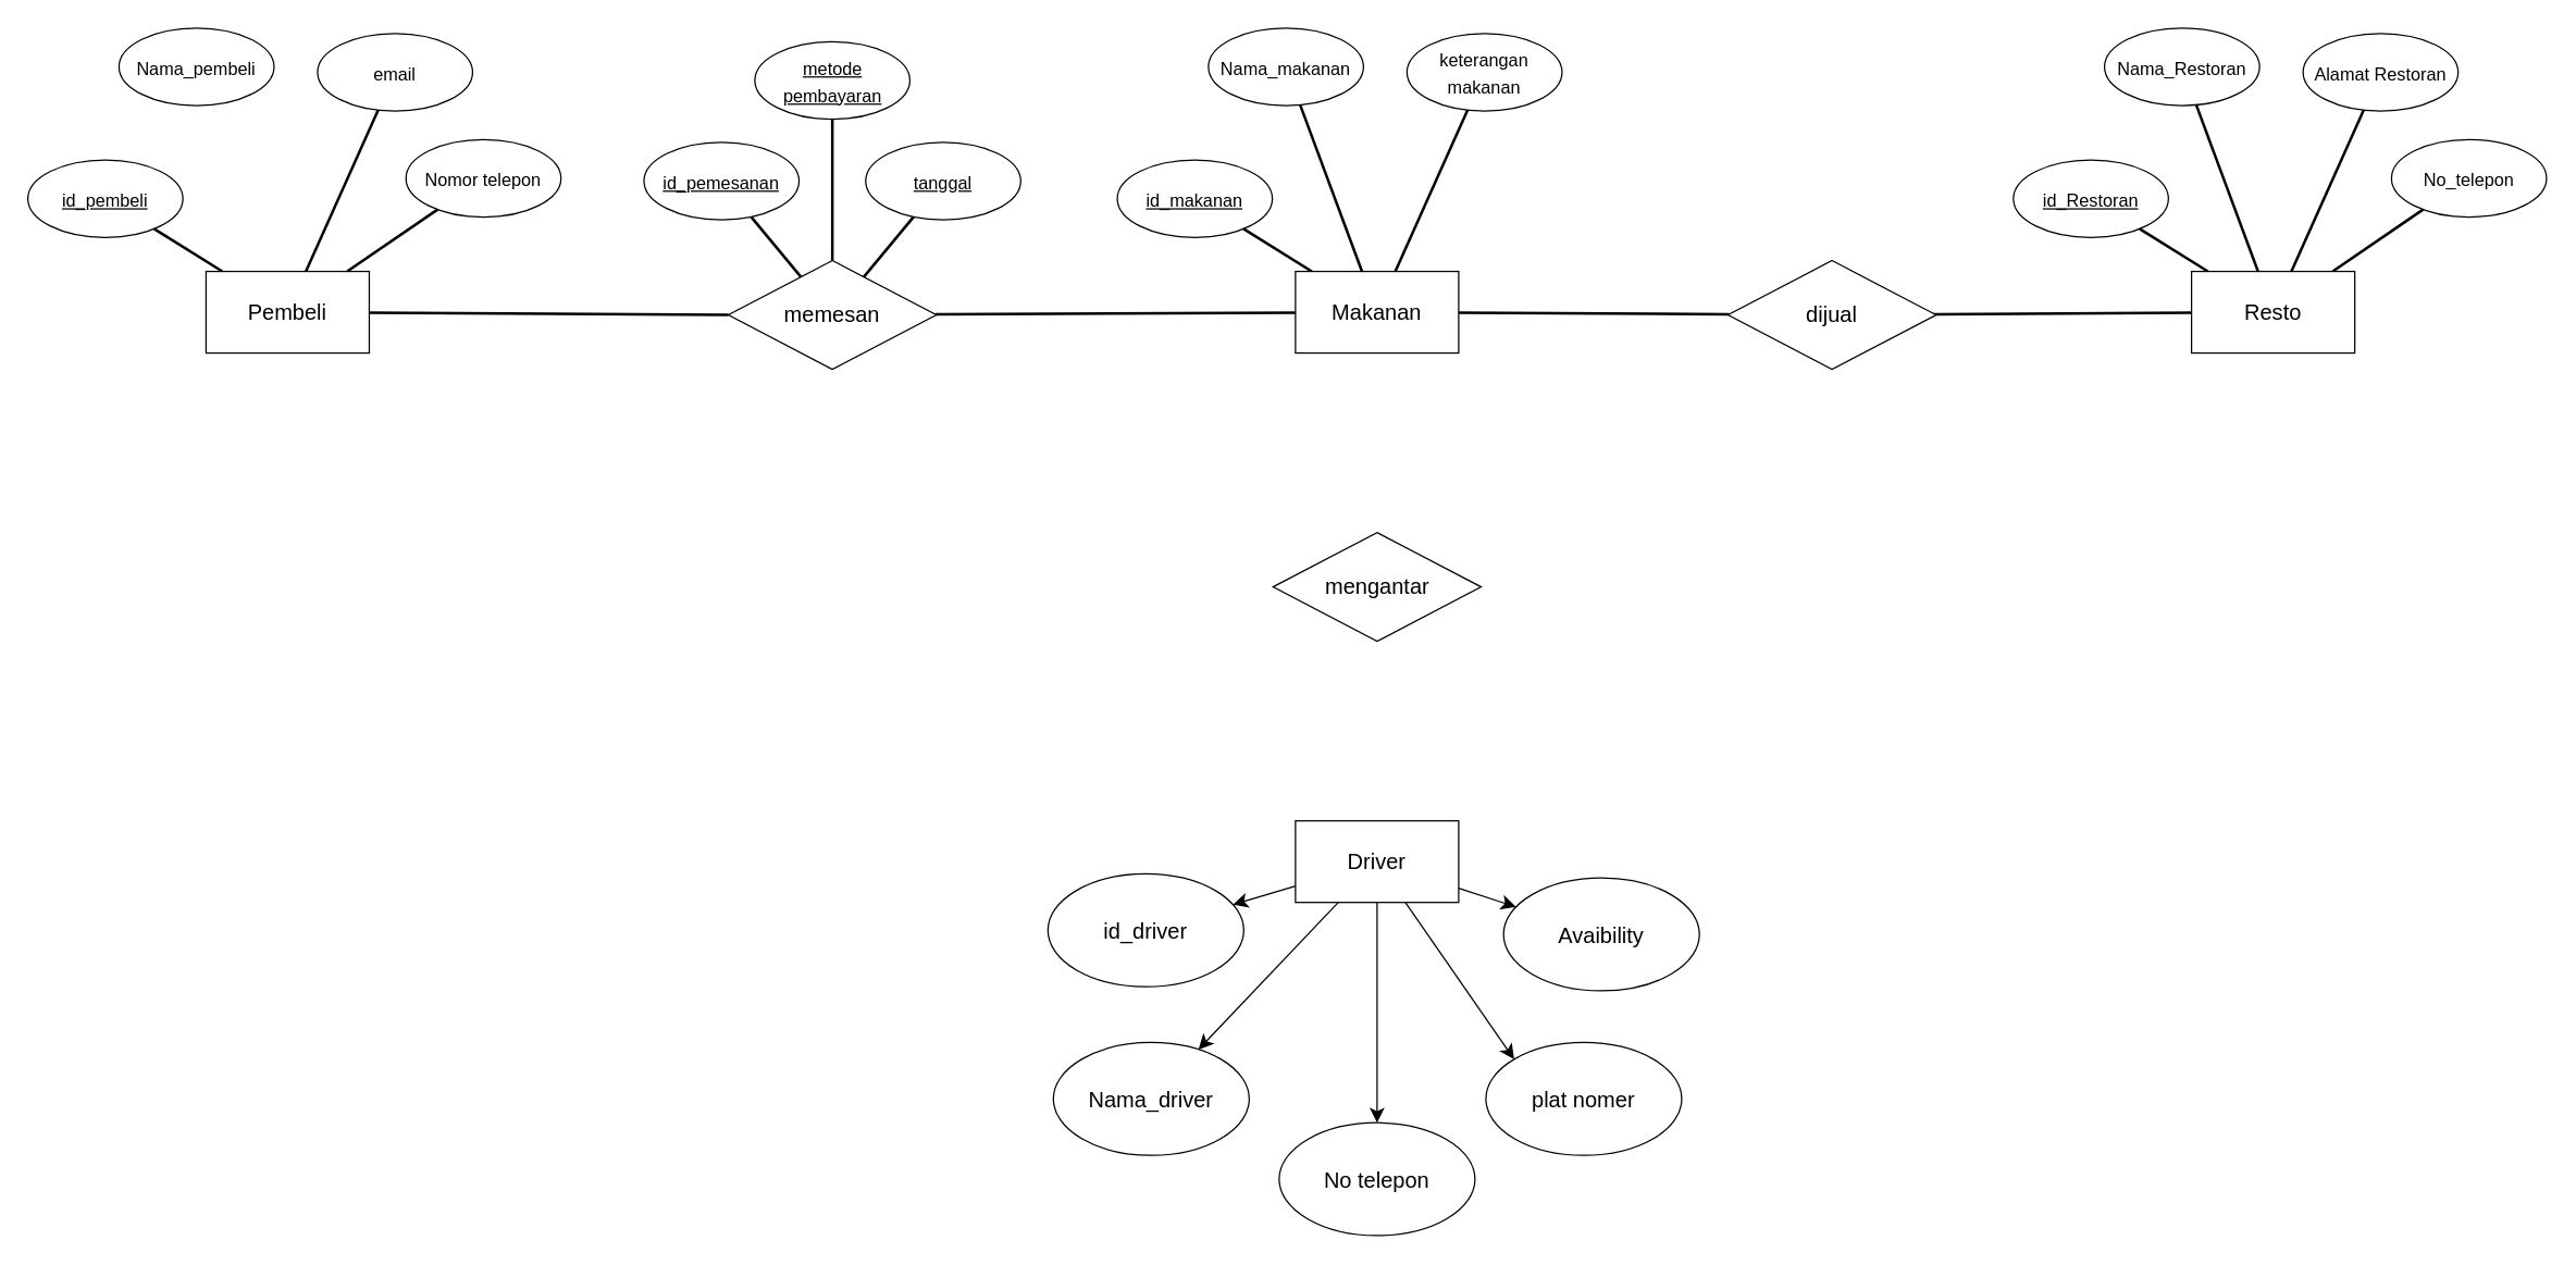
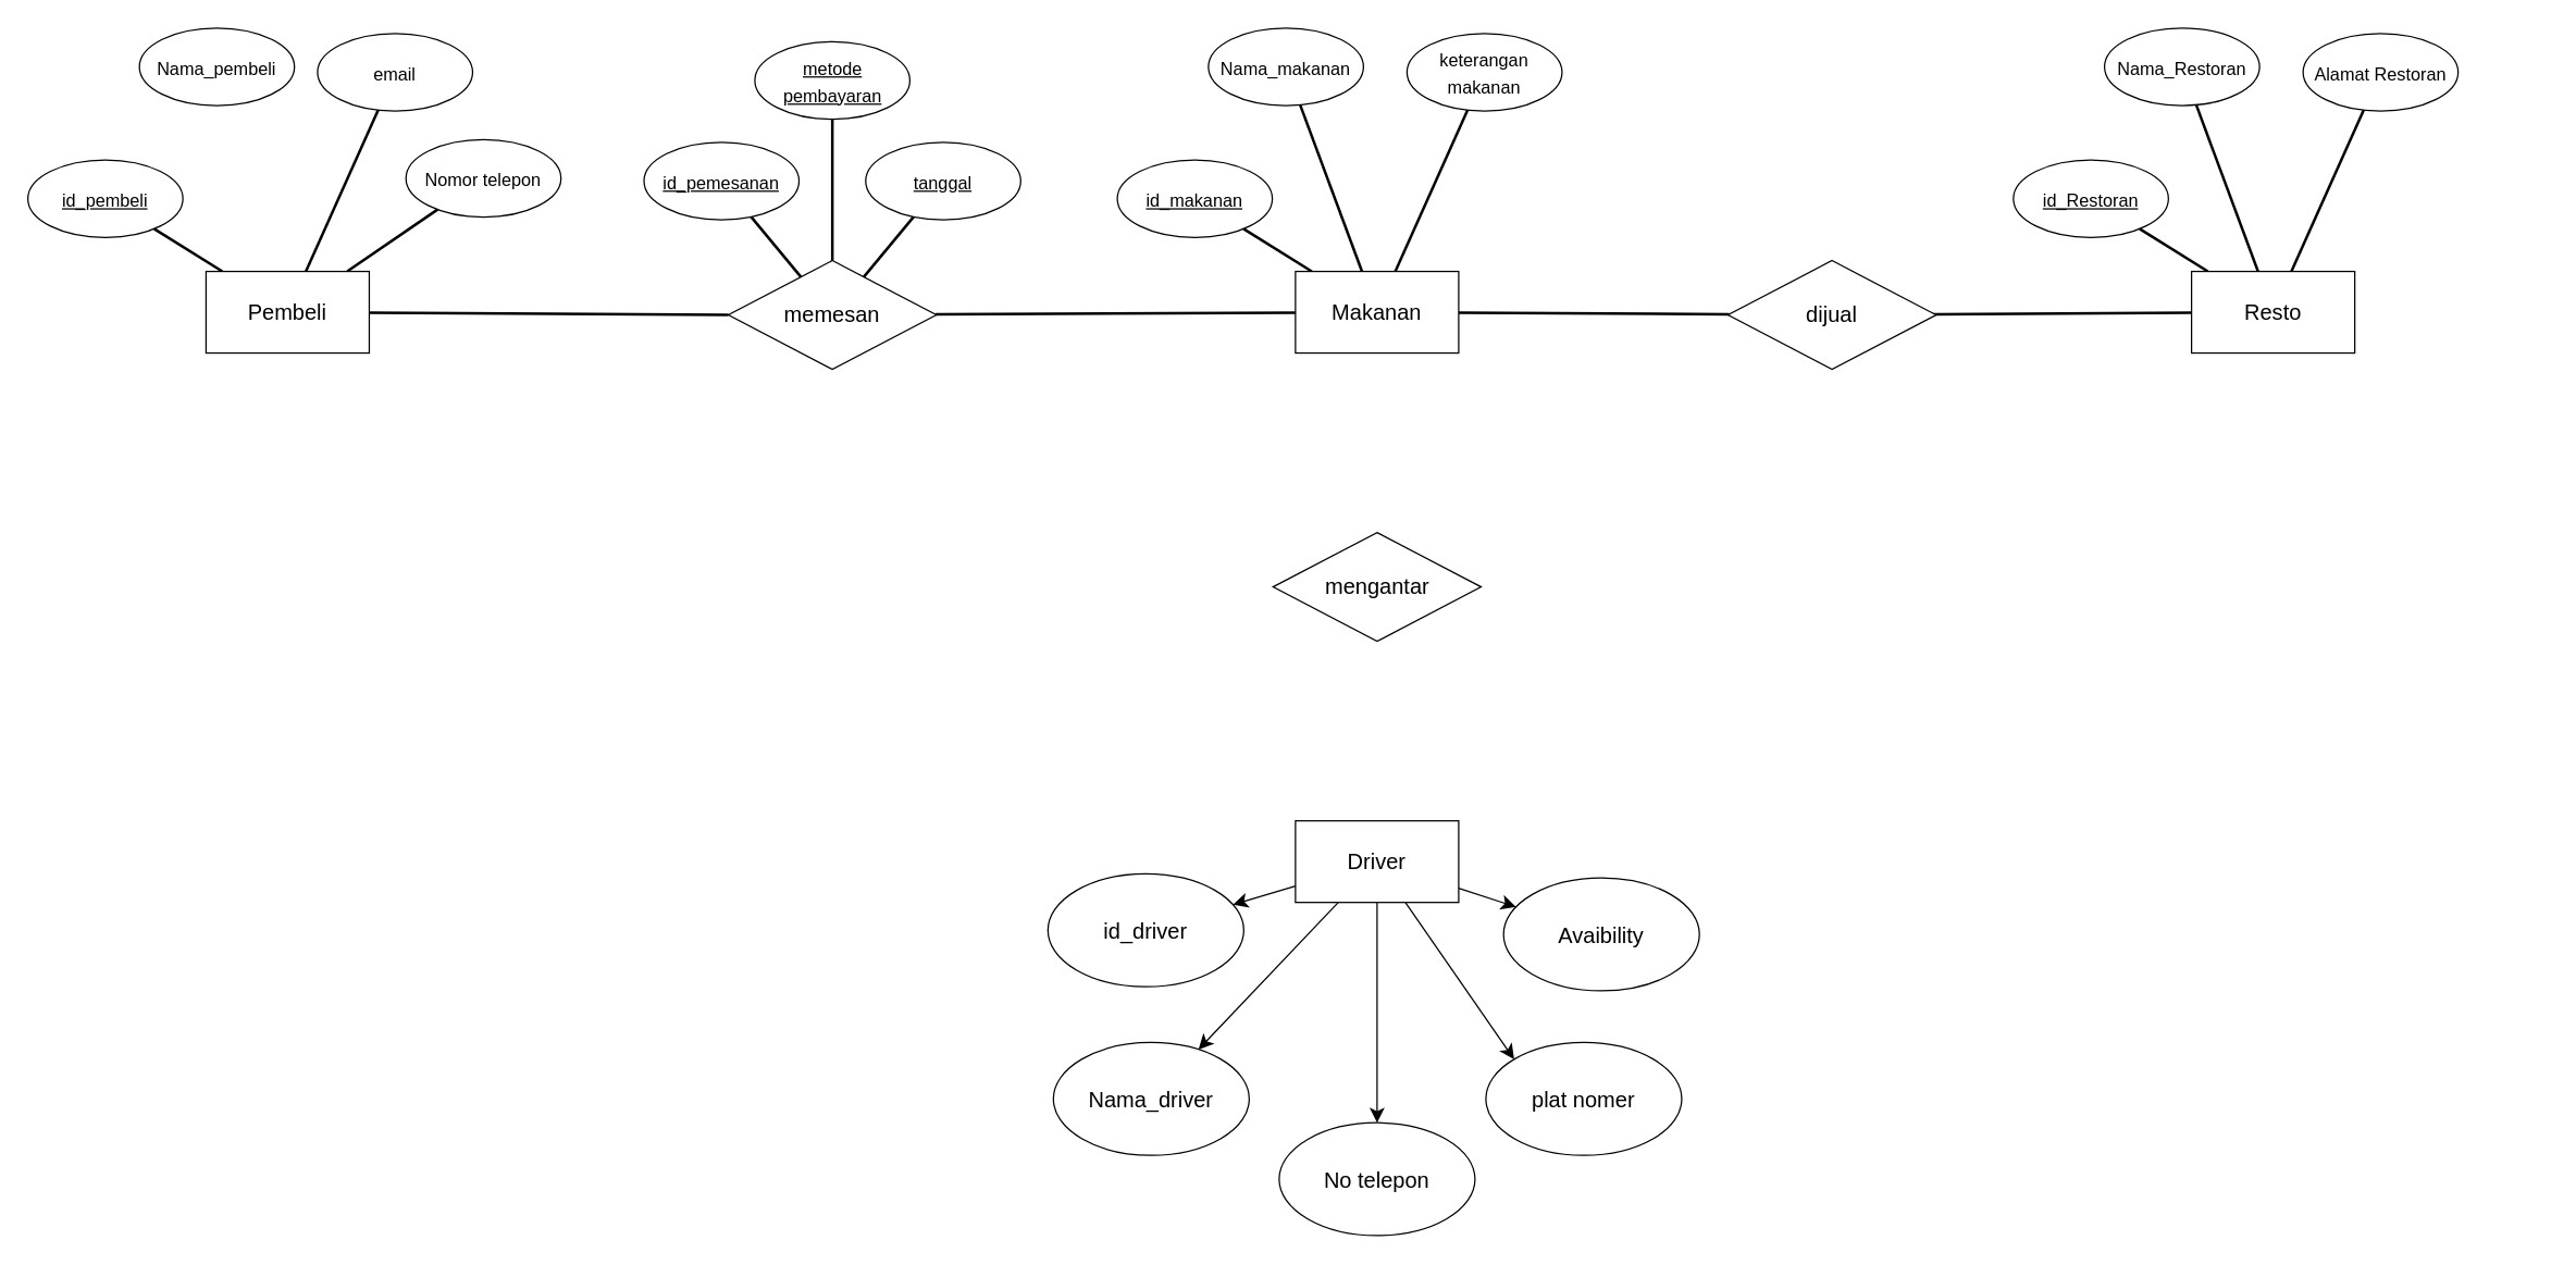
  <mxCell id="0" />
  <mxCell id="1" parent="0" />
  <mxCell id="2" style="edgeStyle=none;curved=1;rounded=0;orthogonalLoop=1;jettySize=auto;html=1;fontSize=12;endArrow=none;endFill=0;strokeWidth=2;" edge="1" parent="1" source="6" target="8"><mxGeometry relative="1" as="geometry" /></mxCell>
  <mxCell id="3" style="edgeStyle=none;curved=1;rounded=0;orthogonalLoop=1;jettySize=auto;html=1;fontSize=12;startSize=8;endSize=8;endArrow=none;endFill=0;strokeWidth=2;" edge="1" parent="1" source="6" target="10"><mxGeometry relative="1" as="geometry" /></mxCell>
  <mxCell id="4" style="edgeStyle=none;curved=1;rounded=0;orthogonalLoop=1;jettySize=auto;html=1;fontSize=12;startSize=8;endSize=8;strokeWidth=2;endArrow=none;endFill=0;" edge="1" parent="1" source="6" target="9"><mxGeometry relative="1" as="geometry" /></mxCell>
  <mxCell id="5" style="edgeStyle=none;curved=1;rounded=0;orthogonalLoop=1;jettySize=auto;html=1;entryX=0;entryY=0.5;entryDx=0;entryDy=0;fontSize=12;startSize=8;endSize=8;endArrow=none;endFill=0;strokeWidth=2;" edge="1" parent="1" source="6" target="23"><mxGeometry relative="1" as="geometry" /></mxCell>
  <mxCell id="6" value="Pembeli" style="rounded=0;whiteSpace=wrap;html=1;fontSize=16;" vertex="1" parent="1"><mxGeometry x="151" y="199" width="120" height="60" as="geometry" /></mxCell>
- <mxCell id="7" value="&lt;font style=&quot;font-size: 13px;&quot;&gt;Nama_pembeli&lt;/font&gt;" style="ellipse;whiteSpace=wrap;html=1;fontSize=16;" vertex="1" parent="1"><mxGeometry x="87" y="20" width="114" height="57" as="geometry" /></mxCell>
+ <mxCell id="7" value="&lt;font style=&quot;font-size: 13px;&quot;&gt;Nama_pembeli&lt;/font&gt;" style="ellipse;whiteSpace=wrap;html=1;fontSize=16;" vertex="1" parent="1"><mxGeometry x="102" y="20" width="114" height="57" as="geometry" /></mxCell>
  <mxCell id="8" value="&lt;font style=&quot;font-size: 13px;&quot;&gt;&lt;u&gt;id_pembeli&lt;/u&gt;&lt;/font&gt;" style="ellipse;whiteSpace=wrap;html=1;fontSize=16;" vertex="1" parent="1"><mxGeometry x="20" y="117" width="114" height="57" as="geometry" /></mxCell>
  <mxCell id="9" value="&lt;font style=&quot;font-size: 13px;&quot;&gt;Nomor telepon&lt;/font&gt;" style="ellipse;whiteSpace=wrap;html=1;fontSize=16;" vertex="1" parent="1"><mxGeometry x="298" y="102" width="114" height="57" as="geometry" /></mxCell>
  <mxCell id="10" value="&lt;font style=&quot;font-size: 13px;&quot;&gt;email&lt;/font&gt;" style="ellipse;whiteSpace=wrap;html=1;fontSize=16;" vertex="1" parent="1"><mxGeometry x="233" y="24" width="114" height="57" as="geometry" /></mxCell>
  <mxCell id="11" style="edgeStyle=none;curved=1;rounded=0;orthogonalLoop=1;jettySize=auto;html=1;fontSize=12;endArrow=none;endFill=0;strokeWidth=2;" edge="1" parent="1" source="15" target="17"><mxGeometry relative="1" as="geometry" /></mxCell>
  <mxCell id="12" style="edgeStyle=none;curved=1;rounded=0;orthogonalLoop=1;jettySize=auto;html=1;fontSize=12;startSize=8;endSize=8;strokeWidth=2;endArrow=none;endFill=0;" edge="1" parent="1" source="15" target="16"><mxGeometry relative="1" as="geometry" /></mxCell>
  <mxCell id="13" style="edgeStyle=none;curved=1;rounded=0;orthogonalLoop=1;jettySize=auto;html=1;fontSize=12;startSize=8;endSize=8;endArrow=none;endFill=0;strokeWidth=2;" edge="1" parent="1" source="15" target="18"><mxGeometry relative="1" as="geometry" /></mxCell>
  <mxCell id="14" style="edgeStyle=none;curved=1;rounded=0;orthogonalLoop=1;jettySize=auto;html=1;fontSize=12;startSize=8;endSize=8;endArrow=none;endFill=0;strokeWidth=2;" edge="1" parent="1" source="15" target="37"><mxGeometry relative="1" as="geometry" /></mxCell>
  <mxCell id="15" value="Makanan" style="rounded=0;whiteSpace=wrap;html=1;fontSize=16;" vertex="1" parent="1"><mxGeometry x="952" y="199" width="120" height="60" as="geometry" /></mxCell>
  <mxCell id="16" value="&lt;font style=&quot;font-size: 13px;&quot;&gt;Nama_makanan&lt;/font&gt;" style="ellipse;whiteSpace=wrap;html=1;fontSize=16;" vertex="1" parent="1"><mxGeometry x="888" y="20" width="114" height="57" as="geometry" /></mxCell>
  <mxCell id="17" value="&lt;font style=&quot;font-size: 13px;&quot;&gt;&lt;u&gt;id_makanan&lt;/u&gt;&lt;/font&gt;" style="ellipse;whiteSpace=wrap;html=1;fontSize=16;" vertex="1" parent="1"><mxGeometry x="821" y="117" width="114" height="57" as="geometry" /></mxCell>
  <mxCell id="18" value="&lt;font style=&quot;font-size: 13px;&quot;&gt;keterangan makanan&lt;/font&gt;" style="ellipse;whiteSpace=wrap;html=1;fontSize=16;" vertex="1" parent="1"><mxGeometry x="1034" y="24" width="114" height="57" as="geometry" /></mxCell>
  <mxCell id="19" style="edgeStyle=none;curved=1;rounded=0;orthogonalLoop=1;jettySize=auto;html=1;fontSize=12;startSize=8;endSize=8;strokeWidth=2;endArrow=none;endFill=0;" edge="1" parent="1" source="23" target="24"><mxGeometry relative="1" as="geometry" /></mxCell>
  <mxCell id="20" style="edgeStyle=none;curved=1;rounded=0;orthogonalLoop=1;jettySize=auto;html=1;fontSize=12;startSize=8;endSize=8;strokeWidth=2;endArrow=none;endFill=0;" edge="1" parent="1" source="23" target="26"><mxGeometry relative="1" as="geometry" /></mxCell>
  <mxCell id="21" style="edgeStyle=none;curved=1;rounded=0;orthogonalLoop=1;jettySize=auto;html=1;fontSize=12;startSize=8;endSize=8;strokeWidth=2;endArrow=none;endFill=0;" edge="1" parent="1" source="23" target="25"><mxGeometry relative="1" as="geometry" /></mxCell>
  <mxCell id="22" style="edgeStyle=none;curved=1;rounded=0;orthogonalLoop=1;jettySize=auto;html=1;fontSize=12;startSize=8;endSize=8;endArrow=none;endFill=0;strokeWidth=2;" edge="1" parent="1" source="23" target="15"><mxGeometry relative="1" as="geometry" /></mxCell>
  <mxCell id="23" value="memesan" style="rhombus;whiteSpace=wrap;html=1;fontSize=16;" vertex="1" parent="1"><mxGeometry x="535" y="191" width="153" height="80" as="geometry" /></mxCell>
  <mxCell id="24" value="&lt;font style=&quot;font-size: 13px;&quot;&gt;&lt;u&gt;id_pemesanan&lt;/u&gt;&lt;/font&gt;" style="ellipse;whiteSpace=wrap;html=1;fontSize=16;" vertex="1" parent="1"><mxGeometry x="473" y="104" width="114" height="57" as="geometry" /></mxCell>
  <mxCell id="25" value="&lt;font style=&quot;font-size: 13px;&quot;&gt;&lt;u&gt;tanggal&lt;/u&gt;&lt;/font&gt;" style="ellipse;whiteSpace=wrap;html=1;fontSize=16;" vertex="1" parent="1"><mxGeometry x="636" y="104" width="114" height="57" as="geometry" /></mxCell>
  <mxCell id="26" value="&lt;font style=&quot;font-size: 13px;&quot;&gt;&lt;u&gt;metode pembayaran&lt;/u&gt;&lt;/font&gt;" style="ellipse;whiteSpace=wrap;html=1;fontSize=16;" vertex="1" parent="1"><mxGeometry x="554.5" y="30" width="114" height="57" as="geometry" /></mxCell>
  <mxCell id="27" style="edgeStyle=none;curved=1;rounded=0;orthogonalLoop=1;jettySize=auto;html=1;fontSize=12;endArrow=none;endFill=0;strokeWidth=2;" edge="1" parent="1" source="31" target="33"><mxGeometry relative="1" as="geometry" /></mxCell>
  <mxCell id="28" style="edgeStyle=none;curved=1;rounded=0;orthogonalLoop=1;jettySize=auto;html=1;fontSize=12;startSize=8;endSize=8;strokeWidth=2;endArrow=none;endFill=0;" edge="1" parent="1" source="31" target="32"><mxGeometry relative="1" as="geometry" /></mxCell>
  <mxCell id="29" style="edgeStyle=none;curved=1;rounded=0;orthogonalLoop=1;jettySize=auto;html=1;fontSize=12;startSize=8;endSize=8;endArrow=none;endFill=0;strokeWidth=2;" edge="1" parent="1" source="31" target="35"><mxGeometry relative="1" as="geometry" /></mxCell>
- <mxCell id="30" style="edgeStyle=none;curved=1;rounded=0;orthogonalLoop=1;jettySize=auto;html=1;fontSize=12;startSize=8;endSize=8;strokeWidth=2;endArrow=none;endFill=0;" edge="1" parent="1" source="31" target="34"><mxGeometry relative="1" as="geometry" /></mxCell>
  <mxCell id="31" value="Resto" style="rounded=0;whiteSpace=wrap;html=1;fontSize=16;" vertex="1" parent="1"><mxGeometry x="1610.85" y="199" width="120" height="60" as="geometry" /></mxCell>
  <mxCell id="32" value="&lt;font style=&quot;font-size: 13px;&quot;&gt;Nama_Restoran&lt;/font&gt;" style="ellipse;whiteSpace=wrap;html=1;fontSize=16;" vertex="1" parent="1"><mxGeometry x="1546.85" y="20" width="114" height="57" as="geometry" /></mxCell>
  <mxCell id="33" value="&lt;font style=&quot;font-size: 13px;&quot;&gt;&lt;u&gt;id_Restoran&lt;/u&gt;&lt;/font&gt;" style="ellipse;whiteSpace=wrap;html=1;fontSize=16;" vertex="1" parent="1"><mxGeometry x="1479.85" y="117" width="114" height="57" as="geometry" /></mxCell>
- <mxCell id="34" value="&lt;font style=&quot;font-size: 13px;&quot;&gt;No_telepon&lt;/font&gt;" style="ellipse;whiteSpace=wrap;html=1;fontSize=16;" vertex="1" parent="1"><mxGeometry x="1757.85" y="102" width="114" height="57" as="geometry" /></mxCell>
  <mxCell id="35" value="&lt;font style=&quot;font-size: 13px;&quot;&gt;Alamat Restoran&lt;/font&gt;" style="ellipse;whiteSpace=wrap;html=1;fontSize=16;" vertex="1" parent="1"><mxGeometry x="1692.85" y="24" width="114" height="57" as="geometry" /></mxCell>
  <mxCell id="36" style="edgeStyle=none;curved=1;rounded=0;orthogonalLoop=1;jettySize=auto;html=1;fontSize=12;startSize=8;endSize=8;endArrow=none;endFill=0;strokeWidth=2;" edge="1" parent="1" target="31"><mxGeometry relative="1" as="geometry"><mxPoint x="1406" y="230.556" as="sourcePoint" /></mxGeometry></mxCell>
  <mxCell id="37" value="dijual" style="rhombus;whiteSpace=wrap;html=1;fontSize=16;" vertex="1" parent="1"><mxGeometry x="1270" y="191" width="153" height="80" as="geometry" /></mxCell>
  <mxCell id="38" style="edgeStyle=none;curved=1;rounded=0;orthogonalLoop=1;jettySize=auto;html=1;fontSize=12;startSize=8;endSize=8;" edge="1" parent="1" source="43" target="45"><mxGeometry relative="1" as="geometry" /></mxCell>
  <mxCell id="39" style="edgeStyle=none;curved=1;rounded=0;orthogonalLoop=1;jettySize=auto;html=1;fontSize=12;startSize=8;endSize=8;" edge="1" parent="1" source="43" target="46"><mxGeometry relative="1" as="geometry" /></mxCell>
  <mxCell id="40" style="edgeStyle=none;curved=1;rounded=0;orthogonalLoop=1;jettySize=auto;html=1;entryX=0.5;entryY=0;entryDx=0;entryDy=0;fontSize=12;startSize=8;endSize=8;" edge="1" parent="1" source="43" target="47"><mxGeometry relative="1" as="geometry" /></mxCell>
  <mxCell id="41" style="edgeStyle=none;curved=1;rounded=0;orthogonalLoop=1;jettySize=auto;html=1;entryX=0;entryY=0;entryDx=0;entryDy=0;fontSize=12;startSize=8;endSize=8;" edge="1" parent="1" source="43" target="48"><mxGeometry relative="1" as="geometry" /></mxCell>
  <mxCell id="42" style="edgeStyle=none;curved=1;rounded=0;orthogonalLoop=1;jettySize=auto;html=1;fontSize=12;startSize=8;endSize=8;" edge="1" parent="1" source="43" target="49"><mxGeometry relative="1" as="geometry" /></mxCell>
  <mxCell id="43" value="Driver" style="rounded=0;whiteSpace=wrap;html=1;fontSize=16;" vertex="1" parent="1"><mxGeometry x="952" y="603" width="120" height="60" as="geometry" /></mxCell>
  <mxCell id="44" value="mengantar" style="rhombus;whiteSpace=wrap;html=1;fontSize=16;" vertex="1" parent="1"><mxGeometry x="935.5" y="391" width="153" height="80" as="geometry" /></mxCell>
  <mxCell id="45" value="id_driver" style="ellipse;whiteSpace=wrap;html=1;fontSize=16;" vertex="1" parent="1"><mxGeometry x="770" y="642" width="144" height="83" as="geometry" /></mxCell>
  <mxCell id="46" value="Nama_driver" style="ellipse;whiteSpace=wrap;html=1;fontSize=16;" vertex="1" parent="1"><mxGeometry x="774" y="766" width="144" height="83" as="geometry" /></mxCell>
  <mxCell id="47" value="No telepon" style="ellipse;whiteSpace=wrap;html=1;fontSize=16;" vertex="1" parent="1"><mxGeometry x="940" y="825" width="144" height="83" as="geometry" /></mxCell>
  <mxCell id="48" value="plat nomer" style="ellipse;whiteSpace=wrap;html=1;fontSize=16;" vertex="1" parent="1"><mxGeometry x="1092" y="766" width="144" height="83" as="geometry" /></mxCell>
  <mxCell id="49" value="Avaibility" style="ellipse;whiteSpace=wrap;html=1;fontSize=16;" vertex="1" parent="1"><mxGeometry x="1105" y="645" width="144" height="83" as="geometry" /></mxCell>
